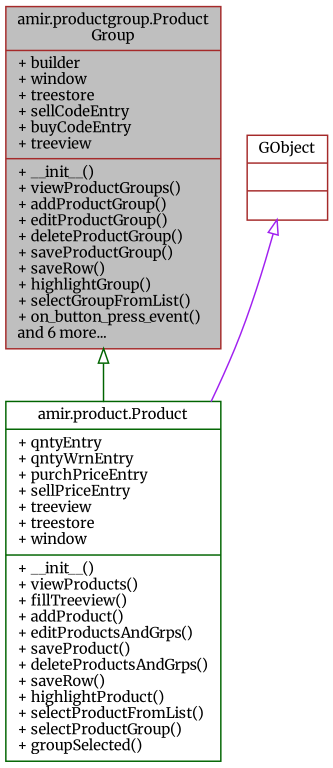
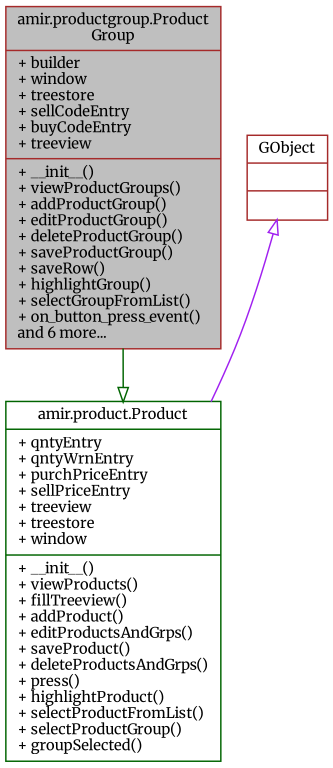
  digraph {
    fontname=Merriweather
    node [color=brown fillcolor=white fontname=Merriweather fontsize=10 shape=record style=filled]
    edge [arrowtail=onormal dir=back fontname=Merriweather fontsize=10 labelfontname="FreeSans.ttf" labelfontsize=10 style=solid]
    n1 [fillcolor=grey75 fontcolor=black height=0.2 label="{amir.productgroup.Product\lGroup\n|+ builder\l+ window\l+ treestore\l+ sellCodeEntry\l+ buyCodeEntry\l+ treeview\l|+ __init__()\l+ viewProductGroups()\l+ addProductGroup()\l+ editProductGroup()\l+ deleteProductGroup()\l+ saveProductGroup()\l+ saveRow()\l+ highlightGroup()\l+ selectGroupFromList()\l+ on_button_press_event()\land 6 more...\l}" width=0.4]
-   n2 [color=darkgreen height=0.2 label="{amir.product.Product\n|+ qntyEntry\l+ qntyWrnEntry\l+ purchPriceEntry\l+ sellPriceEntry\l+ treeview\l+ treestore\l+ window\l|+ __init__()\l+ viewProducts()\l+ fillTreeview()\l+ addProduct()\l+ editProductsAndGrps()\l+ saveProduct()\l+ deleteProductsAndGrps()\l+ saveRow()\l+ highlightProduct()\l+ selectProductFromList()\l+ selectProductGroup()\l+ groupSelected()\l}" width=0.4]
+   n2 [color=darkgreen height=0.2 label="{amir.product.Product\n|+ qntyEntry\l+ qntyWrnEntry\l+ purchPriceEntry\l+ sellPriceEntry\l+ treeview\l+ treestore\l+ window\l|+ __init__()\l+ viewProducts()\l+ fillTreeview()\l+ addProduct()\l+ editProductsAndGrps()\l+ saveProduct()\l+ deleteProductsAndGrps()\l+ press()\l+ highlightProduct()\l+ selectProductFromList()\l+ selectProductGroup()\l+ groupSelected()\l}" width=0.4]
    n3 [height=0.2 label="{GObject\n||}" width=0.4]
-   n1 -> n2 [color=darkgreen]
+   n2 -> n1 [color=darkgreen]
    n3 -> n2 [color=purple]
  }
